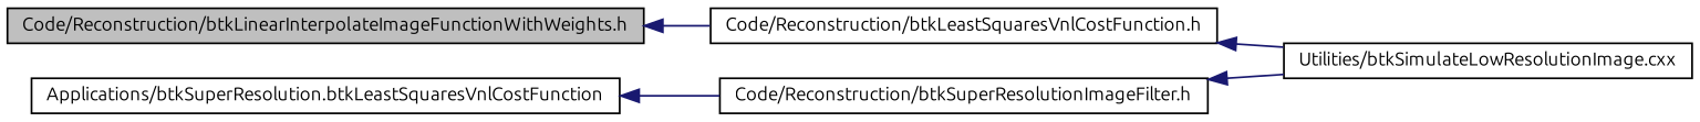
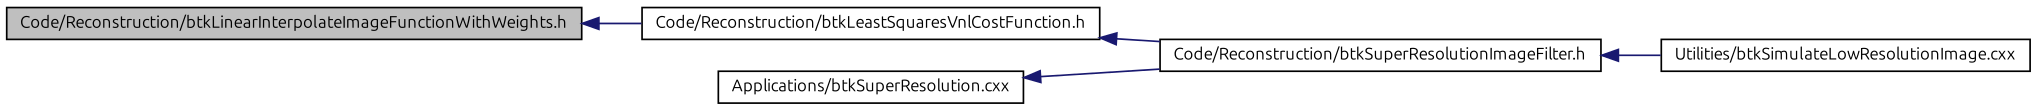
  digraph {
    fontname=Ubuntu
    rankdir=LR
    node [color=black fillcolor=white fontname=Ubuntu fontsize=10 shape=record style=filled]
    edge [color=midnightblue dir=back fontname=Ubuntu fontsize=10 labelfontname="FreeSans.ttf" labelfontsize=10 style=solid]
    n1 [fillcolor=grey75 fontcolor=black height=0.2 label="Code/Reconstruction/btkLinearInterpolateImageFunctionWithWeights.h" width=0.4]
    n2 [height=0.2 label="Code/Reconstruction/btkLeastSquaresVnlCostFunction.h" width=0.4]
    n3 [height=0.2 label="Code/Reconstruction/btkSuperResolutionImageFilter.h" width=0.4]
    n4 [height=0.2 label="Utilities/btkSimulateLowResolutionImage.cxx" width=0.4]
-   n5 [height=0.2 label="Applications/btkSuperResolution.btkLeastSquaresVnlCostFunction" width=0.4]
+   n5 [height=0.2 label="Applications/btkSuperResolution.cxx" width=0.4]
    n1 -> n2
-   n2 -> n4
+   n2 -> n3
    n3 -> n4
    n5 -> n3
  }
